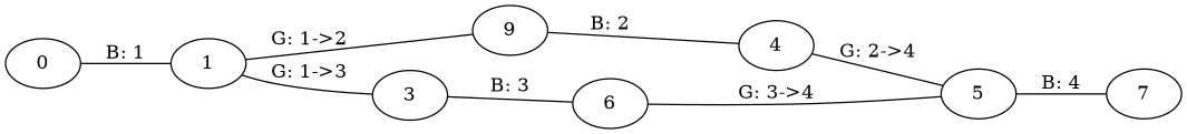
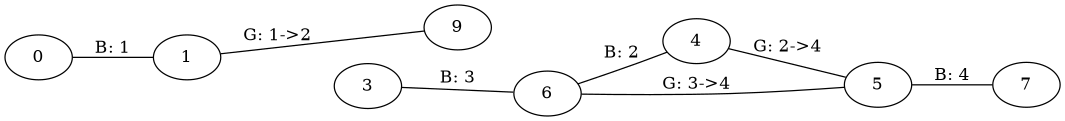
  graph {
    rankdir=LR
    0
    1
    n3 [label=9]
    3
    4
    6
    5
    7
    0 -- 1 [label="B: 1"]
    1 -- n3 [label="G: 1->2"]
-   1 -- 3 [label="G: 1->3"]
-   n3 -- 4 [label="B: 2"]
+   6 -- 4 [label="B: 2"]
    3 -- 6 [label="B: 3"]
    4 -- 5 [label="G: 2->4"]
    6 -- 5 [label="G: 3->4"]
    5 -- 7 [label="B: 4"]
  }
